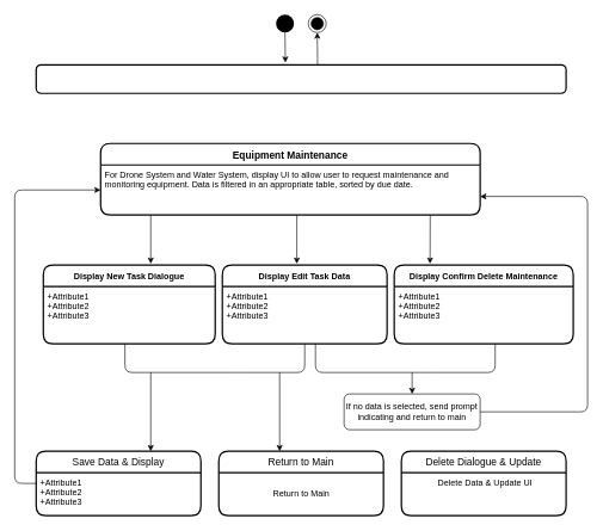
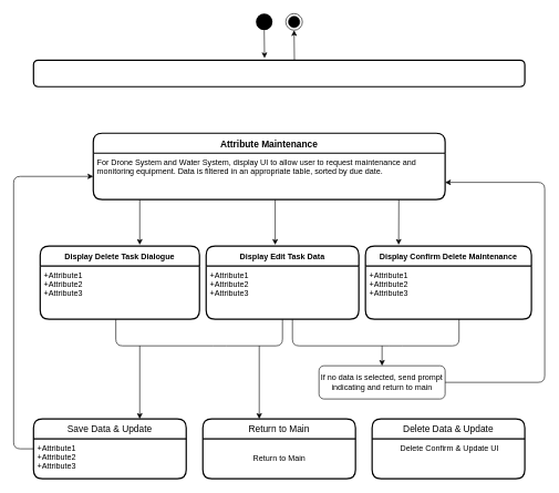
  <mxCell id="0" />
  <mxCell id="1" parent="0" />
  <mxCell id="2" value="" style="rounded=1;whiteSpace=wrap;html=1;absoluteArcSize=1;arcSize=14;strokeWidth=2;" vertex="1" parent="1"><mxGeometry x="50" y="90" width="740" height="40" as="geometry" /></mxCell>
  <mxCell id="3" value="" style="ellipse;fillColor=#000000;strokeColor=none;" vertex="1" parent="1"><mxGeometry x="385" y="20" width="25" height="25" as="geometry" /></mxCell>
  <mxCell id="4" value="" style="endArrow=classic;html=1;exitX=0.5;exitY=1;exitDx=0;exitDy=0;" edge="1" parent="1" source="3"><mxGeometry width="50" height="50" relative="1" as="geometry"><mxPoint x="390" y="230" as="sourcePoint" /><mxPoint x="398" y="87" as="targetPoint" /></mxGeometry></mxCell>
  <mxCell id="5" value="" style="ellipse;html=1;shape=endState;fillColor=#000000;strokeColor=#000000;" vertex="1" parent="1"><mxGeometry x="430" y="20" width="25" height="25" as="geometry" /></mxCell>
  <mxCell id="6" value="" style="endArrow=classic;html=1;entryX=0.5;entryY=1;entryDx=0;entryDy=0;" edge="1" parent="1" target="5"><mxGeometry width="50" height="50" relative="1" as="geometry"><mxPoint x="443" y="90" as="sourcePoint" /><mxPoint x="490" y="40" as="targetPoint" /></mxGeometry></mxCell>
- <mxCell id="7" value="Equipment Maintenance" style="swimlane;childLayout=stackLayout;horizontal=1;startSize=30;horizontalStack=0;rounded=1;fontSize=14;fontStyle=1;strokeWidth=2;resizeParent=0;resizeLast=1;shadow=0;dashed=0;align=center;" vertex="1" parent="1"><mxGeometry x="140" y="200" width="530" height="100" as="geometry" /></mxCell>
+ <mxCell id="7" value="Attribute Maintenance" style="swimlane;childLayout=stackLayout;horizontal=1;startSize=30;horizontalStack=0;rounded=1;fontSize=14;fontStyle=1;strokeWidth=2;resizeParent=0;resizeLast=1;shadow=0;dashed=0;align=center;" vertex="1" parent="1"><mxGeometry x="140" y="200" width="530" height="100" as="geometry" /></mxCell>
  <mxCell id="8" value="For Drone System and Water System, display UI to allow user to request maintenance and&#10;monitoring equipment. Data is filtered in an appropriate table, sorted by due date." style="align=left;strokeColor=none;fillColor=none;spacingLeft=4;fontSize=12;verticalAlign=top;resizable=0;rotatable=0;part=1;" vertex="1" parent="7"><mxGeometry y="30" width="530" height="70" as="geometry" /></mxCell>
  <mxCell id="9" value="" style="endArrow=classic;html=1;exitX=0.142;exitY=1.029;exitDx=0;exitDy=0;exitPerimeter=0;" edge="1" parent="1"><mxGeometry width="50" height="50" relative="1" as="geometry"><mxPoint x="600.26" y="300" as="sourcePoint" /><mxPoint x="600" y="367.97" as="targetPoint" /></mxGeometry></mxCell>
  <mxCell id="10" value="" style="endArrow=classic;html=1;" edge="1" parent="1"><mxGeometry width="50" height="50" relative="1" as="geometry"><mxPoint x="414" y="300" as="sourcePoint" /><mxPoint x="414" y="368" as="targetPoint" /></mxGeometry></mxCell>
  <mxCell id="11" value="" style="endArrow=classic;html=1;" edge="1" parent="1"><mxGeometry width="50" height="50" relative="1" as="geometry"><mxPoint x="210" y="300" as="sourcePoint" /><mxPoint x="210" y="368" as="targetPoint" /></mxGeometry></mxCell>
- <mxCell id="12" value="Display New Task Dialogue" style="swimlane;childLayout=stackLayout;horizontal=1;startSize=30;horizontalStack=0;rounded=1;fontSize=12;fontStyle=1;strokeWidth=2;resizeParent=0;resizeLast=1;shadow=0;dashed=0;align=center;" vertex="1" parent="1"><mxGeometry x="60" y="370" width="240" height="110" as="geometry" /></mxCell>
+ <mxCell id="12" value="Display Delete Task Dialogue" style="swimlane;childLayout=stackLayout;horizontal=1;startSize=30;horizontalStack=0;rounded=1;fontSize=12;fontStyle=1;strokeWidth=2;resizeParent=0;resizeLast=1;shadow=0;dashed=0;align=center;" vertex="1" parent="1"><mxGeometry x="60" y="370" width="240" height="110" as="geometry" /></mxCell>
  <mxCell id="13" value="+Attribute1&#10;+Attribute2&#10;+Attribute3" style="align=left;strokeColor=none;fillColor=none;spacingLeft=4;fontSize=12;verticalAlign=top;resizable=0;rotatable=0;part=1;" vertex="1" parent="12"><mxGeometry y="30" width="240" height="80" as="geometry" /></mxCell>
  <mxCell id="14" value="Display Edit Task Data" style="swimlane;childLayout=stackLayout;horizontal=1;startSize=30;horizontalStack=0;rounded=1;fontSize=12;fontStyle=1;strokeWidth=2;resizeParent=0;resizeLast=1;shadow=0;dashed=0;align=center;" vertex="1" parent="1"><mxGeometry x="310" y="370" width="230" height="110" as="geometry" /></mxCell>
  <mxCell id="15" value="+Attribute1&#10;+Attribute2&#10;+Attribute3" style="align=left;strokeColor=none;fillColor=none;spacingLeft=4;fontSize=12;verticalAlign=top;resizable=0;rotatable=0;part=1;" vertex="1" parent="14"><mxGeometry y="30" width="230" height="80" as="geometry" /></mxCell>
  <mxCell id="16" value="Display Confirm Delete Maintenance" style="swimlane;childLayout=stackLayout;horizontal=1;startSize=30;horizontalStack=0;rounded=1;fontSize=12;fontStyle=1;strokeWidth=2;resizeParent=0;resizeLast=1;shadow=0;dashed=0;align=center;" vertex="1" parent="1"><mxGeometry x="550" y="370" width="250" height="110" as="geometry" /></mxCell>
  <mxCell id="17" value="+Attribute1&#10;+Attribute2&#10;+Attribute3" style="align=left;strokeColor=none;fillColor=none;spacingLeft=4;fontSize=12;verticalAlign=top;resizable=0;rotatable=0;part=1;" vertex="1" parent="16"><mxGeometry y="30" width="250" height="80" as="geometry" /></mxCell>
- <mxCell id="18" value="Save Data &amp; Display" style="swimlane;childLayout=stackLayout;horizontal=1;startSize=30;horizontalStack=0;rounded=1;fontSize=14;fontStyle=0;strokeWidth=2;resizeParent=0;resizeLast=1;shadow=0;dashed=0;align=center;" vertex="1" parent="1"><mxGeometry x="50" y="630" width="230" height="90" as="geometry" /></mxCell>
+ <mxCell id="18" value="Save Data &amp; Update" style="swimlane;childLayout=stackLayout;horizontal=1;startSize=30;horizontalStack=0;rounded=1;fontSize=14;fontStyle=0;strokeWidth=2;resizeParent=0;resizeLast=1;shadow=0;dashed=0;align=center;" vertex="1" parent="1"><mxGeometry x="50" y="630" width="230" height="90" as="geometry" /></mxCell>
  <mxCell id="19" value="+Attribute1&#10;+Attribute2&#10;+Attribute3" style="align=left;strokeColor=none;fillColor=none;spacingLeft=4;fontSize=12;verticalAlign=top;resizable=0;rotatable=0;part=1;" vertex="1" parent="18"><mxGeometry y="30" width="230" height="60" as="geometry" /></mxCell>
  <mxCell id="20" value="Return to Main" style="swimlane;childLayout=stackLayout;horizontal=1;startSize=30;horizontalStack=0;rounded=1;fontSize=14;fontStyle=0;strokeWidth=2;resizeParent=0;resizeLast=1;shadow=0;dashed=0;align=center;" vertex="1" parent="1"><mxGeometry x="305" y="630" width="230" height="90" as="geometry" /></mxCell>
  <mxCell id="21" value="Return to Main" style="text;html=1;align=center;verticalAlign=middle;resizable=0;points=[];autosize=1;strokeColor=none;fillColor=none;fontSize=12;" vertex="1" parent="20"><mxGeometry y="30" width="230" height="60" as="geometry" /></mxCell>
- <mxCell id="22" value="Delete Dialogue &amp; Update" style="swimlane;childLayout=stackLayout;horizontal=1;startSize=30;horizontalStack=0;rounded=1;fontSize=14;fontStyle=0;strokeWidth=2;resizeParent=0;resizeLast=1;shadow=0;dashed=0;align=center;" vertex="1" parent="1"><mxGeometry x="560" y="630" width="230" height="90" as="geometry" /></mxCell>
- <mxCell id="23" value="Delete Data &amp; Update UI" style="align=center;strokeColor=none;fillColor=none;spacingLeft=4;fontSize=12;verticalAlign=top;resizable=0;rotatable=0;part=1;" vertex="1" parent="22"><mxGeometry y="30" width="230" height="60" as="geometry" /></mxCell>
+ <mxCell id="22" value="Delete Data &amp; Update" style="swimlane;childLayout=stackLayout;horizontal=1;startSize=30;horizontalStack=0;rounded=1;fontSize=14;fontStyle=0;strokeWidth=2;resizeParent=0;resizeLast=1;shadow=0;dashed=0;align=center;" vertex="1" parent="1"><mxGeometry x="560" y="630" width="230" height="90" as="geometry" /></mxCell>
+ <mxCell id="23" value="Delete Confirm &amp; Update UI" style="align=center;strokeColor=none;fillColor=none;spacingLeft=4;fontSize=12;verticalAlign=top;resizable=0;rotatable=0;part=1;" vertex="1" parent="22"><mxGeometry y="30" width="230" height="60" as="geometry" /></mxCell>
  <mxCell id="24" value="" style="endArrow=none;html=1;fontSize=12;entryX=0.5;entryY=1;entryDx=0;entryDy=0;" edge="1" parent="1" target="15"><mxGeometry width="50" height="50" relative="1" as="geometry"><mxPoint x="174" y="480" as="sourcePoint" /><mxPoint x="440" y="530" as="targetPoint" /><Array as="points"><mxPoint x="174" y="520" /><mxPoint x="330" y="520" /><mxPoint x="425" y="520" /></Array></mxGeometry></mxCell>
  <mxCell id="25" value="" style="endArrow=none;html=1;fontSize=12;entryX=0.5;entryY=1;entryDx=0;entryDy=0;" edge="1" parent="1"><mxGeometry width="50" height="50" relative="1" as="geometry"><mxPoint x="440" y="480" as="sourcePoint" /><mxPoint x="691" y="480" as="targetPoint" /><Array as="points"><mxPoint x="440" y="520" /><mxPoint x="596" y="520" /><mxPoint x="691" y="520" /></Array></mxGeometry></mxCell>
  <mxCell id="26" value="" style="endArrow=classic;html=1;" edge="1" parent="1"><mxGeometry width="50" height="50" relative="1" as="geometry"><mxPoint x="210" y="520" as="sourcePoint" /><mxPoint x="210" y="630" as="targetPoint" /></mxGeometry></mxCell>
  <mxCell id="27" value="" style="endArrow=classic;html=1;" edge="1" parent="1"><mxGeometry width="50" height="50" relative="1" as="geometry"><mxPoint x="390" y="520" as="sourcePoint" /><mxPoint x="390" y="630" as="targetPoint" /></mxGeometry></mxCell>
  <mxCell id="28" value="If no data is selected, send prompt indicating and return to main" style="rounded=1;whiteSpace=wrap;html=1;fontSize=12;" vertex="1" parent="1"><mxGeometry x="480" y="550" width="190" height="50" as="geometry" /></mxCell>
  <mxCell id="29" value="" style="endArrow=classic;html=1;fontSize=12;entryX=0.5;entryY=0;entryDx=0;entryDy=0;" edge="1" parent="1" target="28"><mxGeometry width="50" height="50" relative="1" as="geometry"><mxPoint x="575" y="520" as="sourcePoint" /><mxPoint x="440" y="410" as="targetPoint" /></mxGeometry></mxCell>
  <mxCell id="30" value="" style="endArrow=classic;html=1;fontSize=12;exitX=1;exitY=0.5;exitDx=0;exitDy=0;" edge="1" parent="1" source="28"><mxGeometry width="50" height="50" relative="1" as="geometry"><mxPoint x="390" y="460" as="sourcePoint" /><mxPoint x="670" y="274" as="targetPoint" /><Array as="points"><mxPoint x="820" y="575" /><mxPoint x="820" y="274" /></Array></mxGeometry></mxCell>
  <mxCell id="31" value="" style="endArrow=classic;html=1;fontSize=12;align=center;exitX=0;exitY=0.25;exitDx=0;exitDy=0;entryX=0;entryY=0.5;entryDx=0;entryDy=0;" edge="1" parent="1" source="19" target="8"><mxGeometry width="50" height="50" relative="1" as="geometry"><mxPoint x="390" y="500" as="sourcePoint" /><mxPoint x="440" y="450" as="targetPoint" /><Array as="points"><mxPoint x="20" y="675" /><mxPoint x="20" y="265" /></Array></mxGeometry></mxCell>
